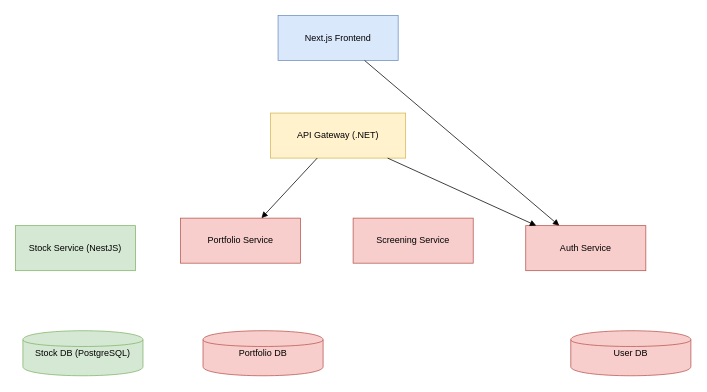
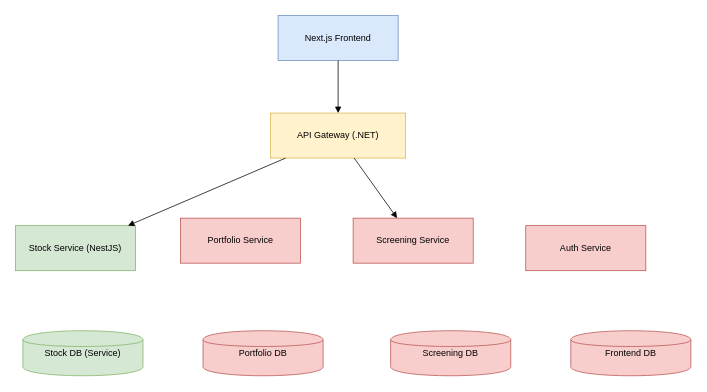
  <mxCell id="0" />
  <mxCell id="1" parent="0" />
  <mxCell id="2" value="Next.js Frontend" style="shape=rectangle;whiteSpace=wrap;html=1;fillColor=#dae8fc;strokeColor=#6c8ebf;" parent="1" vertex="1"><mxGeometry x="370" y="20" width="160" height="60" as="geometry" /></mxCell>
  <mxCell id="3" value="API Gateway (.NET)" style="shape=rectangle;whiteSpace=wrap;html=1;fillColor=#fff2cc;strokeColor=#d6b656;" parent="1" vertex="1"><mxGeometry x="360" y="150" width="180" height="60" as="geometry" /></mxCell>
  <mxCell id="4" value="Stock Service (NestJS)" style="shape=rectangle;whiteSpace=wrap;html=1;fillColor=#d5e8d4;strokeColor=#82b366;" parent="1" vertex="1"><mxGeometry x="20" y="300" width="160" height="60" as="geometry" /></mxCell>
  <mxCell id="5" value="Portfolio Service" style="shape=rectangle;whiteSpace=wrap;html=1;fillColor=#f8cecc;strokeColor=#b85450;" parent="1" vertex="1"><mxGeometry x="240" y="290" width="160" height="60" as="geometry" /></mxCell>
  <mxCell id="6" value="Screening Service" style="shape=rectangle;whiteSpace=wrap;html=1;fillColor=#f8cecc;strokeColor=#b85450;" parent="1" vertex="1"><mxGeometry x="470" y="290" width="160" height="60" as="geometry" /></mxCell>
  <mxCell id="7" value="Auth Service" style="shape=rectangle;whiteSpace=wrap;html=1;fillColor=#f8cecc;strokeColor=#b85450;" parent="1" vertex="1"><mxGeometry x="700" y="300" width="160" height="60" as="geometry" /></mxCell>
- <mxCell id="8" value="Stock DB (PostgreSQL)" style="shape=cylinder;whiteSpace=wrap;html=1;fillColor=#d5e8d4;strokeColor=#82b366;" parent="1" vertex="1"><mxGeometry x="30" y="440" width="160" height="60" as="geometry" /></mxCell>
+ <mxCell id="8" value="Stock DB (Service)" style="shape=cylinder;whiteSpace=wrap;html=1;fillColor=#d5e8d4;strokeColor=#82b366;" parent="1" vertex="1"><mxGeometry x="30" y="440" width="160" height="60" as="geometry" /></mxCell>
  <mxCell id="9" value="Portfolio DB" style="shape=cylinder;whiteSpace=wrap;html=1;fillColor=#f8cecc;strokeColor=#b85450;" parent="1" vertex="1"><mxGeometry x="270" y="440" width="160" height="60" as="geometry" /></mxCell>
- <mxCell id="11" value="User DB" style="shape=cylinder;whiteSpace=wrap;html=1;fillColor=#f8cecc;strokeColor=#b85450;" parent="1" vertex="1"><mxGeometry x="760" y="440" width="160" height="60" as="geometry" /></mxCell>
- <mxCell id="12" style="endArrow=block;html=1;" parent="1" source="2" target="7" edge="1"><mxGeometry relative="1" as="geometry" /></mxCell>
- <mxCell id="13" style="endArrow=block;html=1;" parent="1" source="3" target="5" edge="1"><mxGeometry relative="1" as="geometry" /></mxCell>
- <mxCell id="15" style="endArrow=block;html=1;" parent="1" source="3" target="7" edge="1"><mxGeometry relative="1" as="geometry" /></mxCell>
+ <mxCell id="10" value="Screening DB" style="shape=cylinder;whiteSpace=wrap;html=1;fillColor=#f8cecc;strokeColor=#b85450;" parent="1" vertex="1"><mxGeometry x="520" y="440" width="160" height="60" as="geometry" /></mxCell>
+ <mxCell id="11" value="Frontend DB" style="shape=cylinder;whiteSpace=wrap;html=1;fillColor=#f8cecc;strokeColor=#b85450;" parent="1" vertex="1"><mxGeometry x="760" y="440" width="160" height="60" as="geometry" /></mxCell>
+ <mxCell id="12" style="endArrow=block;html=1;" parent="1" source="2" target="3" edge="1"><mxGeometry relative="1" as="geometry" /></mxCell>
+ <mxCell id="13" style="endArrow=block;html=1;" parent="1" source="3" target="4" edge="1"><mxGeometry relative="1" as="geometry" /></mxCell>
+ <mxCell id="14" style="endArrow=block;html=1;" parent="1" source="3" target="6" edge="1"><mxGeometry relative="1" as="geometry" /></mxCell>
